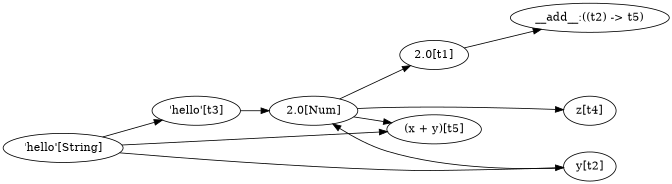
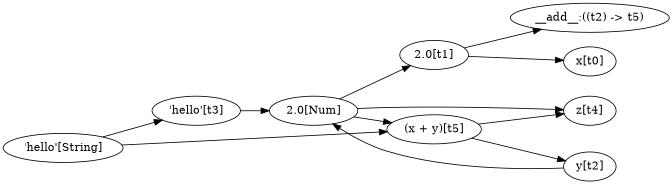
  digraph {
    rankdir=LR
    "2.0[t1]"
+   "x[t0]"
    "__add__:((t2) -> t5)"
    "'hello'[t3]"
    "2.0[Num]"
    "y[t2]"
    "(x + y)[t5]"
    "z[t4]"
    "'hello'[String]"
+   "2.0[t1]" -> "x[t0]"
    "2.0[t1]" -> "__add__:((t2) -> t5)"
    "'hello'[t3]" -> "2.0[Num]"
    "2.0[Num]" -> "2.0[t1]"
    "2.0[Num]" -> "(x + y)[t5]"
    "2.0[Num]" -> "z[t4]"
    "y[t2]" -> "2.0[Num]"
+   "(x + y)[t5]" -> "z[t4]"
    "'hello'[String]" -> "'hello'[t3]"
-   "'hello'[String]" -> "y[t2]"
+   "(x + y)[t5]" -> "y[t2]"
    "'hello'[String]" -> "(x + y)[t5]"
  }
